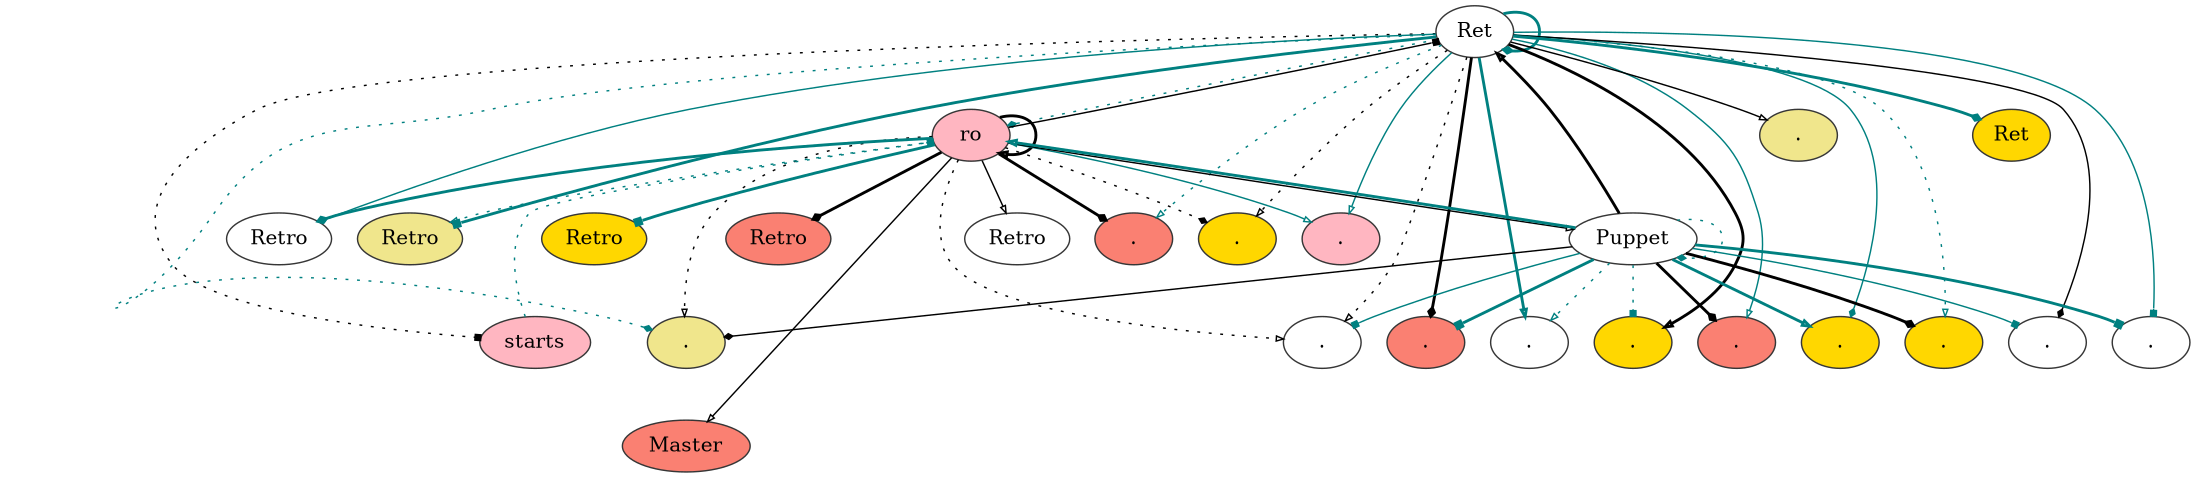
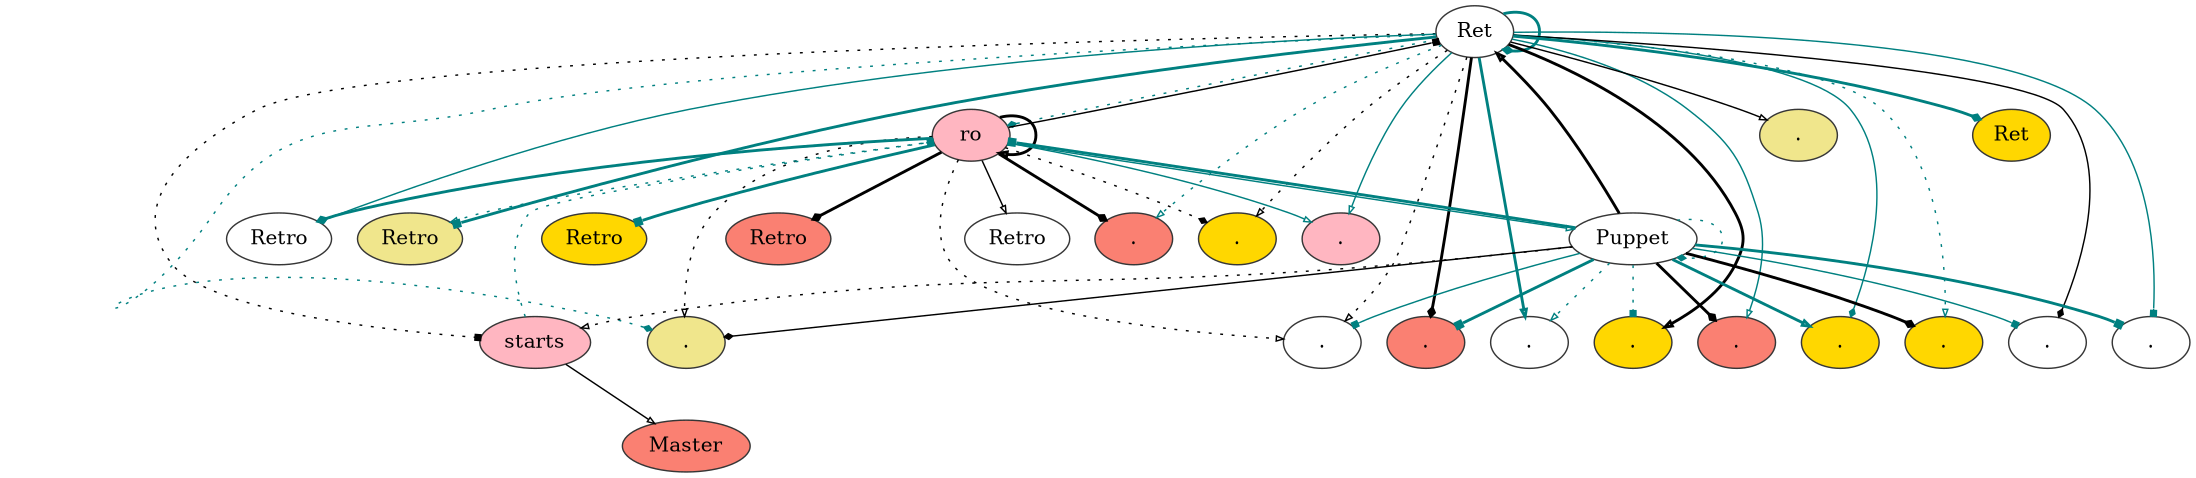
  digraph {
    node [color="#363636" fillcolor=white shape=oval style=filled]
    edge [arrowhead=onormal arrowsize=0.5 color=teal style=bold]
    n1 [label=Ret]
    n2 [fillcolor=lightpink label=ro]
    n3 [fillcolor=lightpink label=starts]
    n4 [fillcolor=khaki label="."]
    n5 [label="."]
    n6 [fillcolor=salmon label="."]
    n7 [label=Retro]
    n8 [label="."]
    n9 [fillcolor=gold label="."]
    n10 [fillcolor=salmon label="."]
    n11 [fillcolor=gold label="."]
    n12 [fillcolor=gold label="."]
    n13 [fillcolor=khaki label=Retro]
    n14 [label="."]
    n15 [label="."]
    n16 [fillcolor=khaki label="."]
    n17 [fillcolor=salmon label="."]
    n18 [fillcolor=gold label="."]
    n19 [fillcolor=gold label=Ret]
    n20 [fillcolor=lightpink label="."]
    n21 [label=Puppet]
    n22 [fillcolor=salmon label=Master]
    n23 [fillcolor=salmon label=Retro]
    n24 [label=Retro]
    n25 [fillcolor=gold label=Retro]
    n1 -> n1 [arrowhead=diamond]
    n1 -> n2 [arrowhead=diamond style=dotted]
    n1 -> n3 [arrowhead=box color=black style=dotted]
    n1 -> n4 [arrowhead=diamond style=dotted]
    n1 -> n5 [color=black style=dotted]
    n1 -> n6 [arrowhead=diamond color=black]
    n1 -> n7 [arrowhead=diamond style=solid]
    n1 -> n8
    n1 -> n9 [color=black]
    n1 -> n10 [style=solid]
    n1 -> n11 [arrowhead=diamond style=solid]
    n1 -> n12 [style=dotted]
    n1 -> n13 [arrowhead=box]
    n1 -> n14 [arrowhead=diamond color=black style=solid]
    n1 -> n15 [arrowhead=box style=solid]
    n1 -> n16 [color=black style=solid]
    n1 -> n17 [style=dotted]
    n1 -> n18 [color=black style=dotted]
    n1 -> n19 [arrowhead=diamond]
    n1 -> n20 [style=solid]
    n2 -> n1 [arrowhead=box color=black style=solid]
    n2 -> n2 [color=black]
    n2 -> n4 [color=black style=dotted]
    n2 -> n5 [color=black style=dotted]
    n2 -> n7 [arrowhead=diamond]
    n2 -> n13 [style=dotted]
    n2 -> n17 [arrowhead=diamond color=black]
    n2 -> n18 [arrowhead=diamond color=black style=dotted]
    n2 -> n20 [style=solid]
-   n2 -> n21 [color=black style=solid]
-   n2 -> n22 [color=black style=solid]
+   n2 -> n21 [style=solid]
+   n3 -> n22 [color=black style=solid]
    n2 -> n23 [arrowhead=diamond color=black]
    n2 -> n24 [color=black style=solid]
    n2 -> n25 [arrowhead=box]
    n3 -> n2 [arrowhead=box style=dotted]
    n21 -> n1 [color=black]
-   n21 -> n2
+   n21 -> n2 [arrowhead=box]
+   n21 -> n3 [color=black style=dotted]
    n21 -> n4 [arrowhead=diamond color=black style=solid]
    n21 -> n5 [arrowhead=box style=solid]
    n21 -> n6 [arrowhead=box]
    n21 -> n8 [style=dotted]
    n21 -> n9 [arrowhead=box style=dotted]
    n21 -> n10 [arrowhead=diamond color=black]
    n21 -> n11
    n21 -> n12 [arrowhead=diamond color=black]
    n21 -> n14 [arrowhead=box style=solid]
    n21 -> n15 [arrowhead=box]
    n21 -> n21 [arrowhead=diamond style=dotted]
  }
